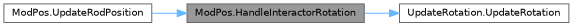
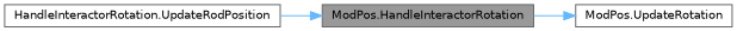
  digraph {
    rankdir=LR
    node [color=grey40 fillcolor=white fontname=Helvetica fontsize=10 shape=box style=filled]
    edge [color=steelblue1 fontname=Helvetica fontsize=10 labelfontname=Helvetica labelfontsize=10 style=solid]
    n1 [color=gray40 fillcolor=grey60 fontcolor=black height=0.2 label="ModPos.HandleInteractorRotation" width=0.4]
-   n2 [height=0.2 label="UpdateRotation.UpdateRotation" width=0.4]
-   n3 [height=0.2 label="ModPos.UpdateRodPosition" width=0.4]
+   n2 [height=0.2 label="ModPos.UpdateRotation" width=0.4]
+   n3 [height=0.2 label="HandleInteractorRotation.UpdateRodPosition" width=0.4]
    n1 -> n2
    n3 -> n1
  }
